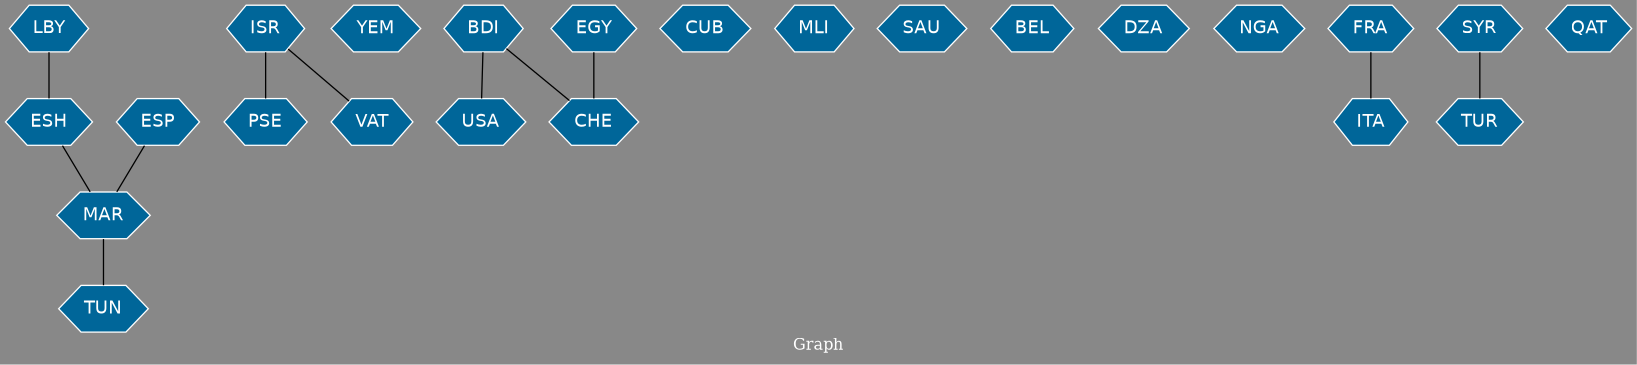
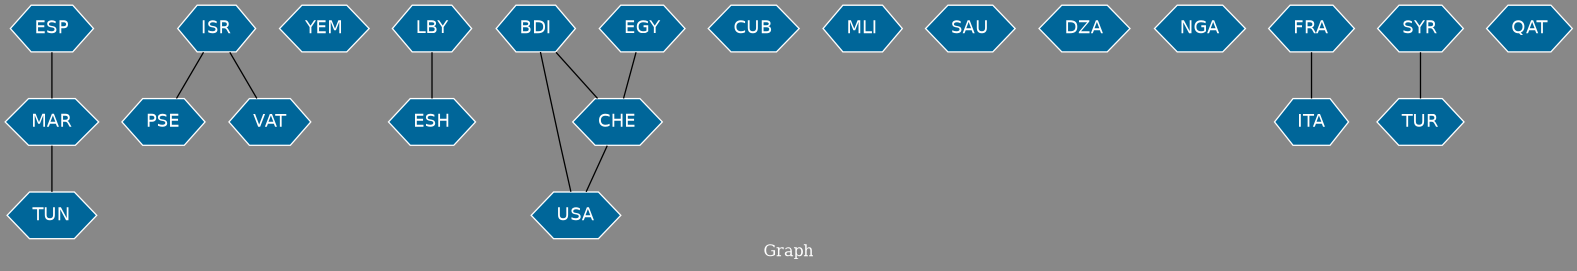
  graph {
    bgcolor="#888888"
    fontcolor=white
    fontsize=12
    label="Graph"
    node [color=white fillcolor="#006699" fontcolor=white fontname=Helvetica shape=hexagon style=filled]
    edge [arrowhead=open color=black fontcolor=white fontname=Courier fontsize=12 weight=1]
    n1 [label=TUN]
    n2 [label=PSE]
    n3 [label=YEM]
    n4 [label=LBY]
    n5 [label=ESH]
    n6 [label=BDI]
    n7 [label=USA]
    n8 [label=CHE]
    n9 [label=CUB]
    n10 [label=MAR]
    n11 [label=MLI]
    n12 [label=SAU]
-   n13 [label=BEL]
    n14 [label=DZA]
    n15 [label=ESP]
    n16 [label=NGA]
    n17 [label=FRA]
    n18 [label=ITA]
    n19 [label=EGY]
    n20 [label=ISR]
    n21 [label=VAT]
    n22 [label=SYR]
    n23 [label=TUR]
    n24 [label=QAT]
    n4 -- n5 [weight=2]
-   n5 -- n10
    n6 -- n7
    n6 -- n8
+   n8 -- n7
    n10 -- n1
    n15 -- n10
    n17 -- n18
    n19 -- n8
    n20 -- n2
    n20 -- n21
    n22 -- n23
  }
